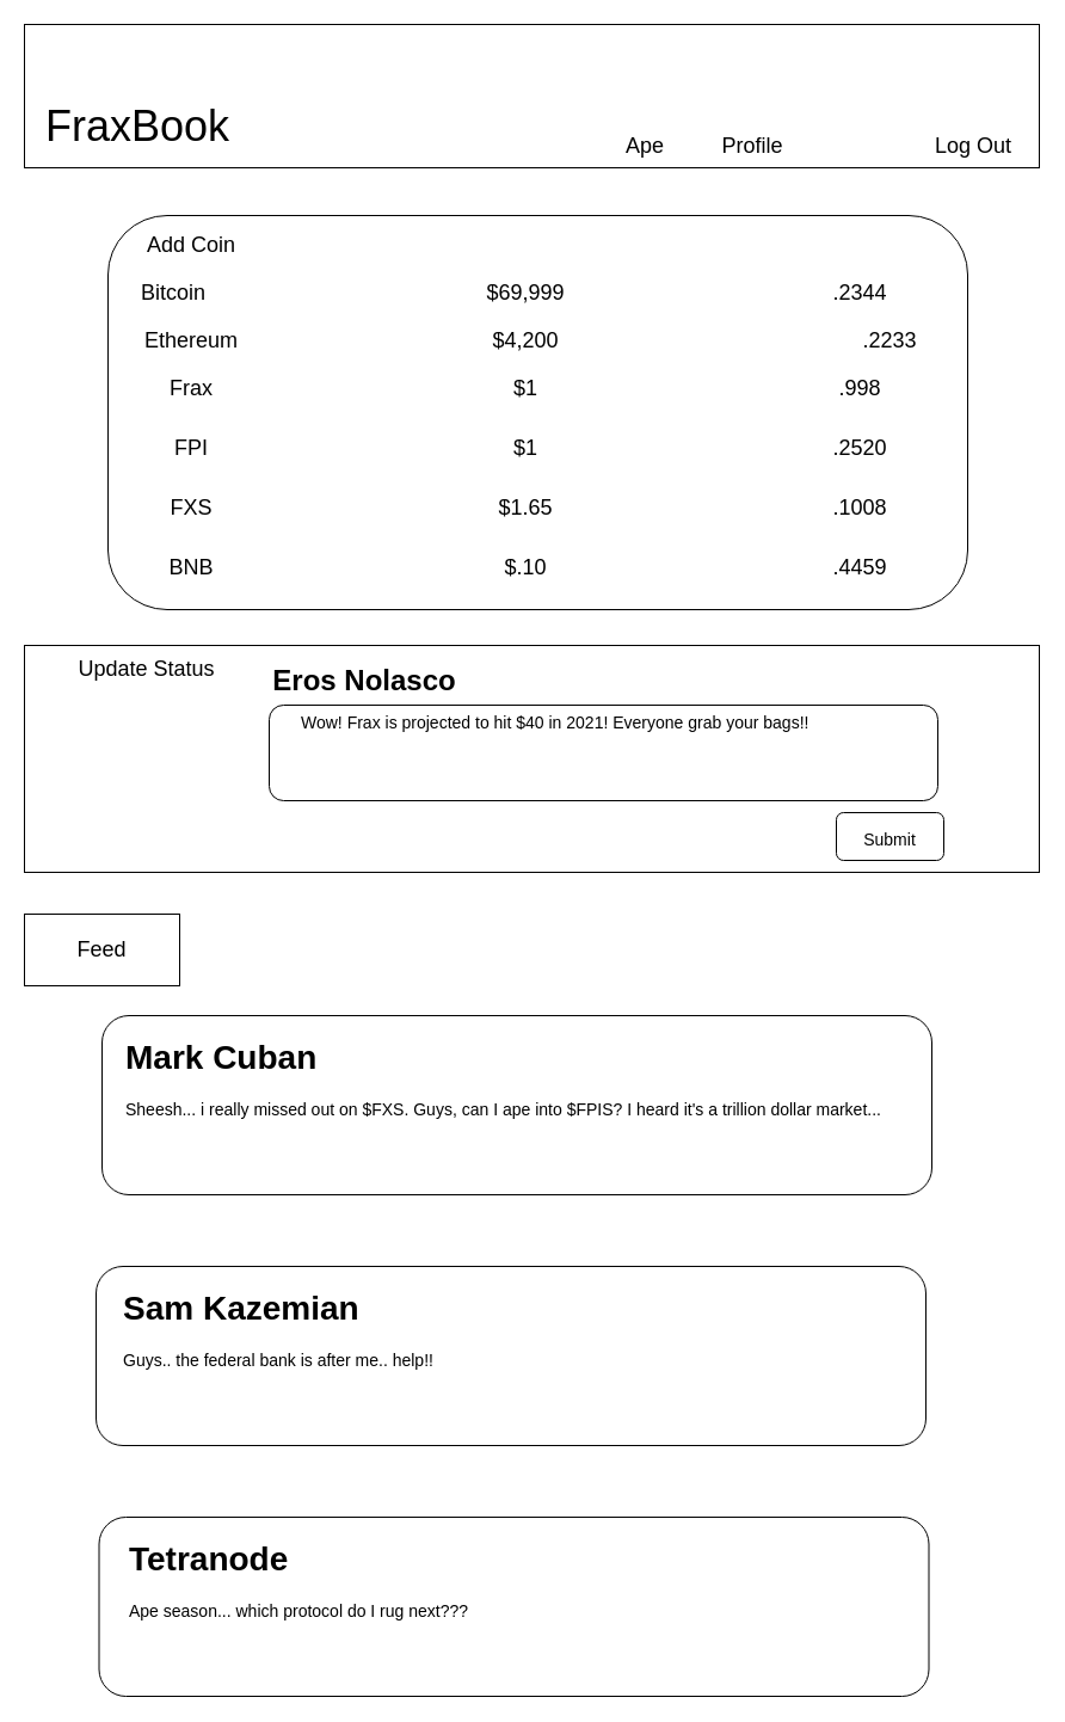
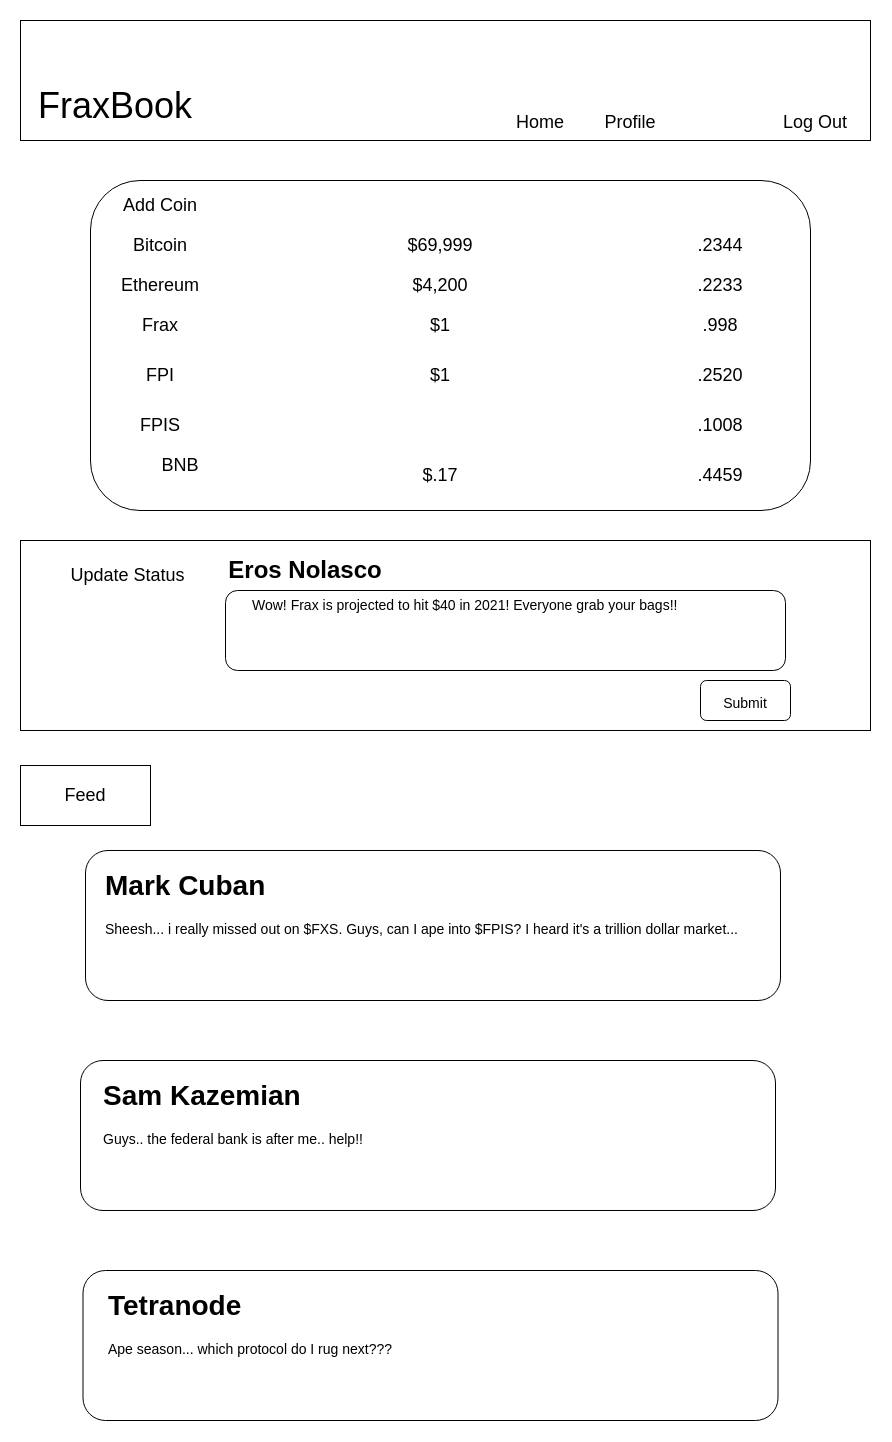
  <mxCell id="0" />
  <mxCell id="1" parent="0" />
  <mxCell id="2" value="" style="rounded=0;whiteSpace=wrap;html=1;" vertex="1" parent="1"><mxGeometry x="20" width="850" height="120" as="geometry" y="20" /></mxCell>
  <mxCell id="3" value="&lt;font style=&quot;font-size: 36px;&quot;&gt;FraxBook&lt;/font&gt;" style="text;html=1;strokeColor=none;fillColor=none;align=center;verticalAlign=middle;whiteSpace=wrap;rounded=0;" vertex="1" parent="1"><mxGeometry x="60" y="80" width="110" height="50" as="geometry" /></mxCell>
- <mxCell id="4" value="&lt;font style=&quot;font-size: 18px;&quot;&gt;Ape&lt;/font&gt;" style="text;html=1;strokeColor=none;fillColor=none;align=center;verticalAlign=middle;whiteSpace=wrap;rounded=0;fontSize=36;" vertex="1" parent="1"><mxGeometry x="510" y="100" width="60" height="30" as="geometry" /></mxCell>
+ <mxCell id="4" value="&lt;font style=&quot;font-size: 18px;&quot;&gt;Home&lt;/font&gt;" style="text;html=1;strokeColor=none;fillColor=none;align=center;verticalAlign=middle;whiteSpace=wrap;rounded=0;fontSize=36;" vertex="1" parent="1"><mxGeometry x="510" y="100" width="60" height="30" as="geometry" /></mxCell>
  <mxCell id="5" value="&lt;font style=&quot;font-size: 18px;&quot;&gt;Profile&lt;/font&gt;" style="text;html=1;strokeColor=none;fillColor=none;align=center;verticalAlign=middle;whiteSpace=wrap;rounded=0;fontSize=36;" vertex="1" parent="1"><mxGeometry x="600" y="100" width="60" height="30" as="geometry" /></mxCell>
  <mxCell id="6" value="&lt;font style=&quot;font-size: 18px;&quot;&gt;Log Out&lt;/font&gt;" style="text;html=1;strokeColor=none;fillColor=none;align=center;verticalAlign=middle;whiteSpace=wrap;rounded=0;fontSize=36;" vertex="1" parent="1"><mxGeometry x="780" y="100" width="70" height="30" as="geometry" /></mxCell>
  <mxCell id="7" style="edgeStyle=orthogonalEdgeStyle;rounded=0;orthogonalLoop=1;jettySize=auto;html=1;exitX=0.5;exitY=1;exitDx=0;exitDy=0;fontSize=18;" edge="1" parent="1" source="9"><mxGeometry relative="1" as="geometry"><mxPoint x="450" y="490" as="targetPoint" /><Array as="points"><mxPoint x="450" y="490" /><mxPoint x="450" y="490" /></Array></mxGeometry></mxCell>
  <mxCell id="8" style="edgeStyle=orthogonalEdgeStyle;rounded=0;orthogonalLoop=1;jettySize=auto;html=1;exitX=0.5;exitY=1;exitDx=0;exitDy=0;fontSize=18;" edge="1" parent="1" source="9"><mxGeometry relative="1" as="geometry"><mxPoint x="450" y="510" as="targetPoint" /></mxGeometry></mxCell>
  <mxCell id="9" value="" style="rounded=1;whiteSpace=wrap;html=1;fontSize=18;" vertex="1" parent="1"><mxGeometry x="90" y="180" width="720" height="330" as="geometry" /></mxCell>
  <mxCell id="10" value="Add Coin" style="text;html=1;strokeColor=none;fillColor=none;align=center;verticalAlign=middle;whiteSpace=wrap;rounded=0;fontSize=18;" vertex="1" parent="1"><mxGeometry x="120" y="190" width="80" height="30" as="geometry" /></mxCell>
- <mxCell id="11" value="Bitcoin" style="text;html=1;strokeColor=none;fillColor=none;align=center;verticalAlign=middle;whiteSpace=wrap;rounded=0;fontSize=18;" vertex="1" parent="1"><mxGeometry x="115" y="230" width="60" height="30" as="geometry" /></mxCell>
+ <mxCell id="11" value="Bitcoin" style="text;html=1;strokeColor=none;fillColor=none;align=center;verticalAlign=middle;whiteSpace=wrap;rounded=0;fontSize=18;" vertex="1" parent="1"><mxGeometry x="130" y="230" width="60" height="30" as="geometry" /></mxCell>
  <mxCell id="12" value="Ethereum" style="text;html=1;strokeColor=none;fillColor=none;align=center;verticalAlign=middle;whiteSpace=wrap;rounded=0;fontSize=18;" vertex="1" parent="1"><mxGeometry x="130" y="270" width="60" height="30" as="geometry" /></mxCell>
  <mxCell id="13" value="Frax" style="text;html=1;strokeColor=none;fillColor=none;align=center;verticalAlign=middle;whiteSpace=wrap;rounded=0;fontSize=18;" vertex="1" parent="1"><mxGeometry x="130" y="310" width="60" height="30" as="geometry" /></mxCell>
  <mxCell id="14" value="FPI" style="text;html=1;strokeColor=none;fillColor=none;align=center;verticalAlign=middle;whiteSpace=wrap;rounded=0;fontSize=18;" vertex="1" parent="1"><mxGeometry x="130" y="360" width="60" height="30" as="geometry" /></mxCell>
  <mxCell id="15" value="$69,999" style="text;html=1;strokeColor=none;fillColor=none;align=center;verticalAlign=middle;whiteSpace=wrap;rounded=0;fontSize=18;" vertex="1" parent="1"><mxGeometry x="410" y="230" width="60" height="30" as="geometry" /></mxCell>
  <mxCell id="16" value="$4,200" style="text;html=1;strokeColor=none;fillColor=none;align=center;verticalAlign=middle;whiteSpace=wrap;rounded=0;fontSize=18;" vertex="1" parent="1"><mxGeometry x="410" y="270" width="60" height="30" as="geometry" /></mxCell>
  <mxCell id="17" value="$1" style="text;html=1;strokeColor=none;fillColor=none;align=center;verticalAlign=middle;whiteSpace=wrap;rounded=0;fontSize=18;" vertex="1" parent="1"><mxGeometry x="410" y="310" width="60" height="30" as="geometry" /></mxCell>
  <mxCell id="18" value="$1" style="text;html=1;strokeColor=none;fillColor=none;align=center;verticalAlign=middle;whiteSpace=wrap;rounded=0;fontSize=18;" vertex="1" parent="1"><mxGeometry x="410" y="360" width="60" height="30" as="geometry" /></mxCell>
  <mxCell id="19" value=".2344" style="text;html=1;strokeColor=none;fillColor=none;align=center;verticalAlign=middle;whiteSpace=wrap;rounded=0;fontSize=18;" vertex="1" parent="1"><mxGeometry x="690" y="230" width="60" height="30" as="geometry" /></mxCell>
- <mxCell id="20" value=".2233" style="text;html=1;strokeColor=none;fillColor=none;align=center;verticalAlign=middle;whiteSpace=wrap;rounded=0;fontSize=18;" vertex="1" parent="1"><mxGeometry x="715" y="270" width="60" height="30" as="geometry" /></mxCell>
+ <mxCell id="20" value=".2233" style="text;html=1;strokeColor=none;fillColor=none;align=center;verticalAlign=middle;whiteSpace=wrap;rounded=0;fontSize=18;" vertex="1" parent="1"><mxGeometry x="690" y="270" width="60" height="30" as="geometry" /></mxCell>
  <mxCell id="21" value=".998" style="text;html=1;strokeColor=none;fillColor=none;align=center;verticalAlign=middle;whiteSpace=wrap;rounded=0;fontSize=18;" vertex="1" parent="1"><mxGeometry x="690" y="310" width="60" height="30" as="geometry" /></mxCell>
  <mxCell id="22" value=".2520" style="text;html=1;strokeColor=none;fillColor=none;align=center;verticalAlign=middle;whiteSpace=wrap;rounded=0;fontSize=18;" vertex="1" parent="1"><mxGeometry x="690" y="360" width="60" height="30" as="geometry" /></mxCell>
- <mxCell id="23" value="FXS" style="text;html=1;strokeColor=none;fillColor=none;align=center;verticalAlign=middle;whiteSpace=wrap;rounded=0;fontSize=18;" vertex="1" parent="1"><mxGeometry x="130" y="410" width="60" height="30" as="geometry" /></mxCell>
- <mxCell id="24" value="$1.65" style="text;html=1;strokeColor=none;fillColor=none;align=center;verticalAlign=middle;whiteSpace=wrap;rounded=0;fontSize=18;" vertex="1" parent="1"><mxGeometry x="410" y="410" width="60" height="30" as="geometry" /></mxCell>
+ <mxCell id="23" value="FPIS" style="text;html=1;strokeColor=none;fillColor=none;align=center;verticalAlign=middle;whiteSpace=wrap;rounded=0;fontSize=18;" vertex="1" parent="1"><mxGeometry x="130" y="410" width="60" height="30" as="geometry" /></mxCell>
  <mxCell id="25" value=".1008" style="text;html=1;strokeColor=none;fillColor=none;align=center;verticalAlign=middle;whiteSpace=wrap;rounded=0;fontSize=18;" vertex="1" parent="1"><mxGeometry x="690" y="410" width="60" height="30" as="geometry" /></mxCell>
  <mxCell id="26" value="" style="rounded=0;whiteSpace=wrap;html=1;fontSize=18;" vertex="1" parent="1"><mxGeometry x="20" y="540" width="850" height="190" as="geometry" /></mxCell>
- <mxCell id="27" value="Update Status" style="text;html=1;strokeColor=none;fillColor=none;align=center;verticalAlign=middle;whiteSpace=wrap;rounded=0;fontSize=18;" vertex="1" parent="1"><mxGeometry x="60" y="545" width="125" height="30" as="geometry" /></mxCell>
- <mxCell id="28" value="BNB" style="text;html=1;strokeColor=none;fillColor=none;align=center;verticalAlign=middle;whiteSpace=wrap;rounded=0;fontSize=18;" vertex="1" parent="1"><mxGeometry x="130" y="460" width="60" height="30" as="geometry" /></mxCell>
- <mxCell id="29" value="$.10" style="text;html=1;strokeColor=none;fillColor=none;align=center;verticalAlign=middle;whiteSpace=wrap;rounded=0;fontSize=18;" vertex="1" parent="1"><mxGeometry x="410" y="460" width="60" height="30" as="geometry" /></mxCell>
+ <mxCell id="27" value="Update Status" style="text;html=1;strokeColor=none;fillColor=none;align=center;verticalAlign=middle;whiteSpace=wrap;rounded=0;fontSize=18;" vertex="1" parent="1"><mxGeometry x="65" y="560" width="125" height="30" as="geometry" /></mxCell>
+ <mxCell id="28" value="BNB" style="text;html=1;strokeColor=none;fillColor=none;align=center;verticalAlign=middle;whiteSpace=wrap;rounded=0;fontSize=18;" vertex="1" parent="1"><mxGeometry x="150" y="450" width="60" height="30" as="geometry" /></mxCell>
+ <mxCell id="29" value="$.17" style="text;html=1;strokeColor=none;fillColor=none;align=center;verticalAlign=middle;whiteSpace=wrap;rounded=0;fontSize=18;" vertex="1" parent="1"><mxGeometry x="410" y="460" width="60" height="30" as="geometry" /></mxCell>
  <mxCell id="30" value=".4459" style="text;html=1;strokeColor=none;fillColor=none;align=center;verticalAlign=middle;whiteSpace=wrap;rounded=0;fontSize=18;" vertex="1" parent="1"><mxGeometry x="690" y="460" width="60" height="30" as="geometry" /></mxCell>
  <mxCell id="31" value="" style="rounded=1;whiteSpace=wrap;html=1;fontSize=24;" vertex="1" parent="1"><mxGeometry x="225" y="590" width="560" height="80" as="geometry" /></mxCell>
  <mxCell id="32" value="" style="rounded=1;whiteSpace=wrap;html=1;fontSize=24;" vertex="1" parent="1"><mxGeometry x="700" y="680" width="90" height="40" as="geometry" /></mxCell>
  <mxCell id="33" value="&lt;font style=&quot;font-size: 14px;&quot;&gt;Submit&lt;/font&gt;" style="text;html=1;strokeColor=none;fillColor=none;align=center;verticalAlign=middle;whiteSpace=wrap;rounded=0;fontSize=24;" vertex="1" parent="1"><mxGeometry x="715" y="685" width="60" height="30" as="geometry" /></mxCell>
  <mxCell id="34" value="&lt;div align=&quot;left&quot;&gt;Wow! Frax is projected to hit $40 in 2021! Everyone grab your bags!!&lt;br&gt;&lt;/div&gt;" style="text;html=1;strokeColor=none;fillColor=none;align=left;verticalAlign=middle;whiteSpace=wrap;rounded=0;fontSize=14;" vertex="1" parent="1"><mxGeometry x="250" y="590" width="510" height="30" as="geometry" /></mxCell>
  <mxCell id="35" value="" style="rounded=0;whiteSpace=wrap;html=1;fontSize=14;" vertex="1" parent="1"><mxGeometry x="20" y="765" width="130" height="60" as="geometry" /></mxCell>
  <mxCell id="36" value="&lt;div align=&quot;center&quot;&gt;&lt;font style=&quot;font-size: 18px;&quot;&gt;Feed&lt;/font&gt;&lt;/div&gt;" style="text;html=1;strokeColor=none;fillColor=none;align=center;verticalAlign=middle;whiteSpace=wrap;rounded=0;fontSize=14;" vertex="1" parent="1"><mxGeometry x="50" y="780" width="70" height="30" as="geometry" /></mxCell>
  <mxCell id="37" value="" style="rounded=1;whiteSpace=wrap;html=1;fontSize=18;" vertex="1" parent="1"><mxGeometry x="85" y="850" width="695" height="150" as="geometry" /></mxCell>
  <mxCell id="38" value="&lt;h1&gt;Mark Cuban&lt;br&gt;&lt;/h1&gt;&lt;p&gt;Sheesh... i really missed out on $FXS. Guys, can I ape into $FPIS? I heard it's a trillion dollar market... &lt;br&gt;&lt;/p&gt;" style="text;html=1;strokeColor=none;fillColor=none;spacing=5;spacingTop=-20;whiteSpace=wrap;overflow=hidden;rounded=0;fontSize=14;" vertex="1" parent="1"><mxGeometry x="100" y="860" width="660" height="130" as="geometry" /></mxCell>
  <mxCell id="39" value="" style="rounded=1;whiteSpace=wrap;html=1;fontSize=18;" vertex="1" parent="1"><mxGeometry x="80" y="1060" width="695" height="150" as="geometry" /></mxCell>
  <mxCell id="40" value="" style="rounded=1;whiteSpace=wrap;html=1;fontSize=18;" vertex="1" parent="1"><mxGeometry x="82.5" y="1270" width="695" height="150" as="geometry" /></mxCell>
  <mxCell id="41" value="&lt;h1&gt;Sam Kazemian&lt;br&gt;&lt;/h1&gt;&lt;p&gt;Guys.. the federal bank is after me.. help!!&lt;br&gt;&lt;/p&gt;" style="text;html=1;strokeColor=none;fillColor=none;spacing=5;spacingTop=-20;whiteSpace=wrap;overflow=hidden;rounded=0;fontSize=14;" vertex="1" parent="1"><mxGeometry x="97.5" y="1070" width="660" height="130" as="geometry" /></mxCell>
  <mxCell id="42" value="&lt;h1&gt;Tetranode&lt;br&gt;&lt;/h1&gt;&lt;p&gt;Ape season... which protocol do I rug next??? &lt;br&gt;&lt;/p&gt;" style="text;html=1;strokeColor=none;fillColor=none;spacing=5;spacingTop=-20;whiteSpace=wrap;overflow=hidden;rounded=0;fontSize=14;" vertex="1" parent="1"><mxGeometry x="102.5" y="1280" width="660" height="130" as="geometry" /></mxCell>
  <mxCell id="43" value="&lt;font style=&quot;font-size: 24px;&quot;&gt;&lt;b&gt;Eros Nolasco&lt;/b&gt;&lt;/font&gt;" style="text;html=1;strokeColor=none;fillColor=none;align=center;verticalAlign=middle;whiteSpace=wrap;rounded=0;fontSize=18;" vertex="1" parent="1"><mxGeometry x="225" y="555" width="160" height="30" as="geometry" /></mxCell>
